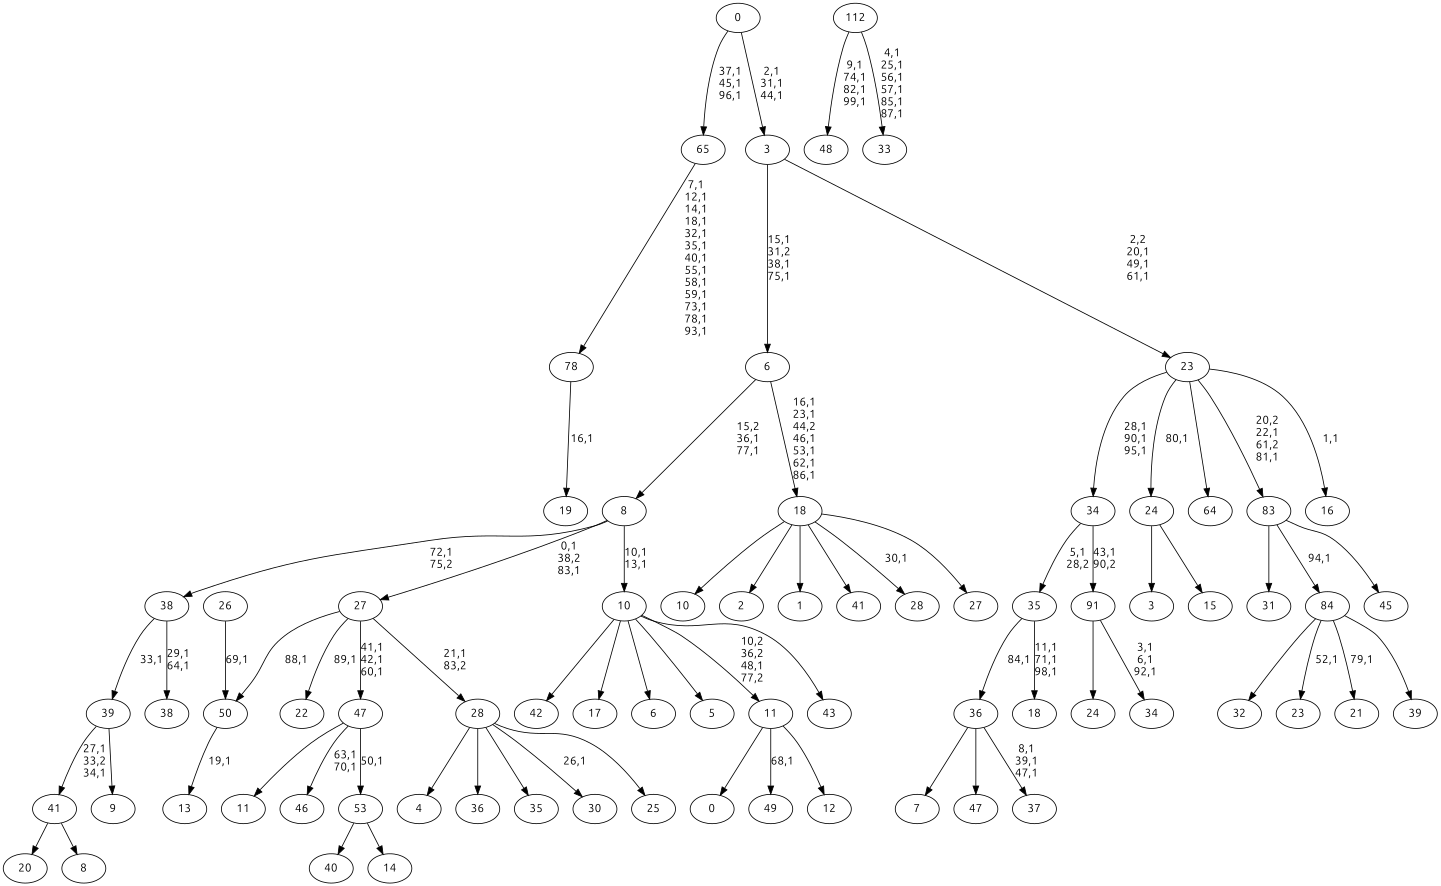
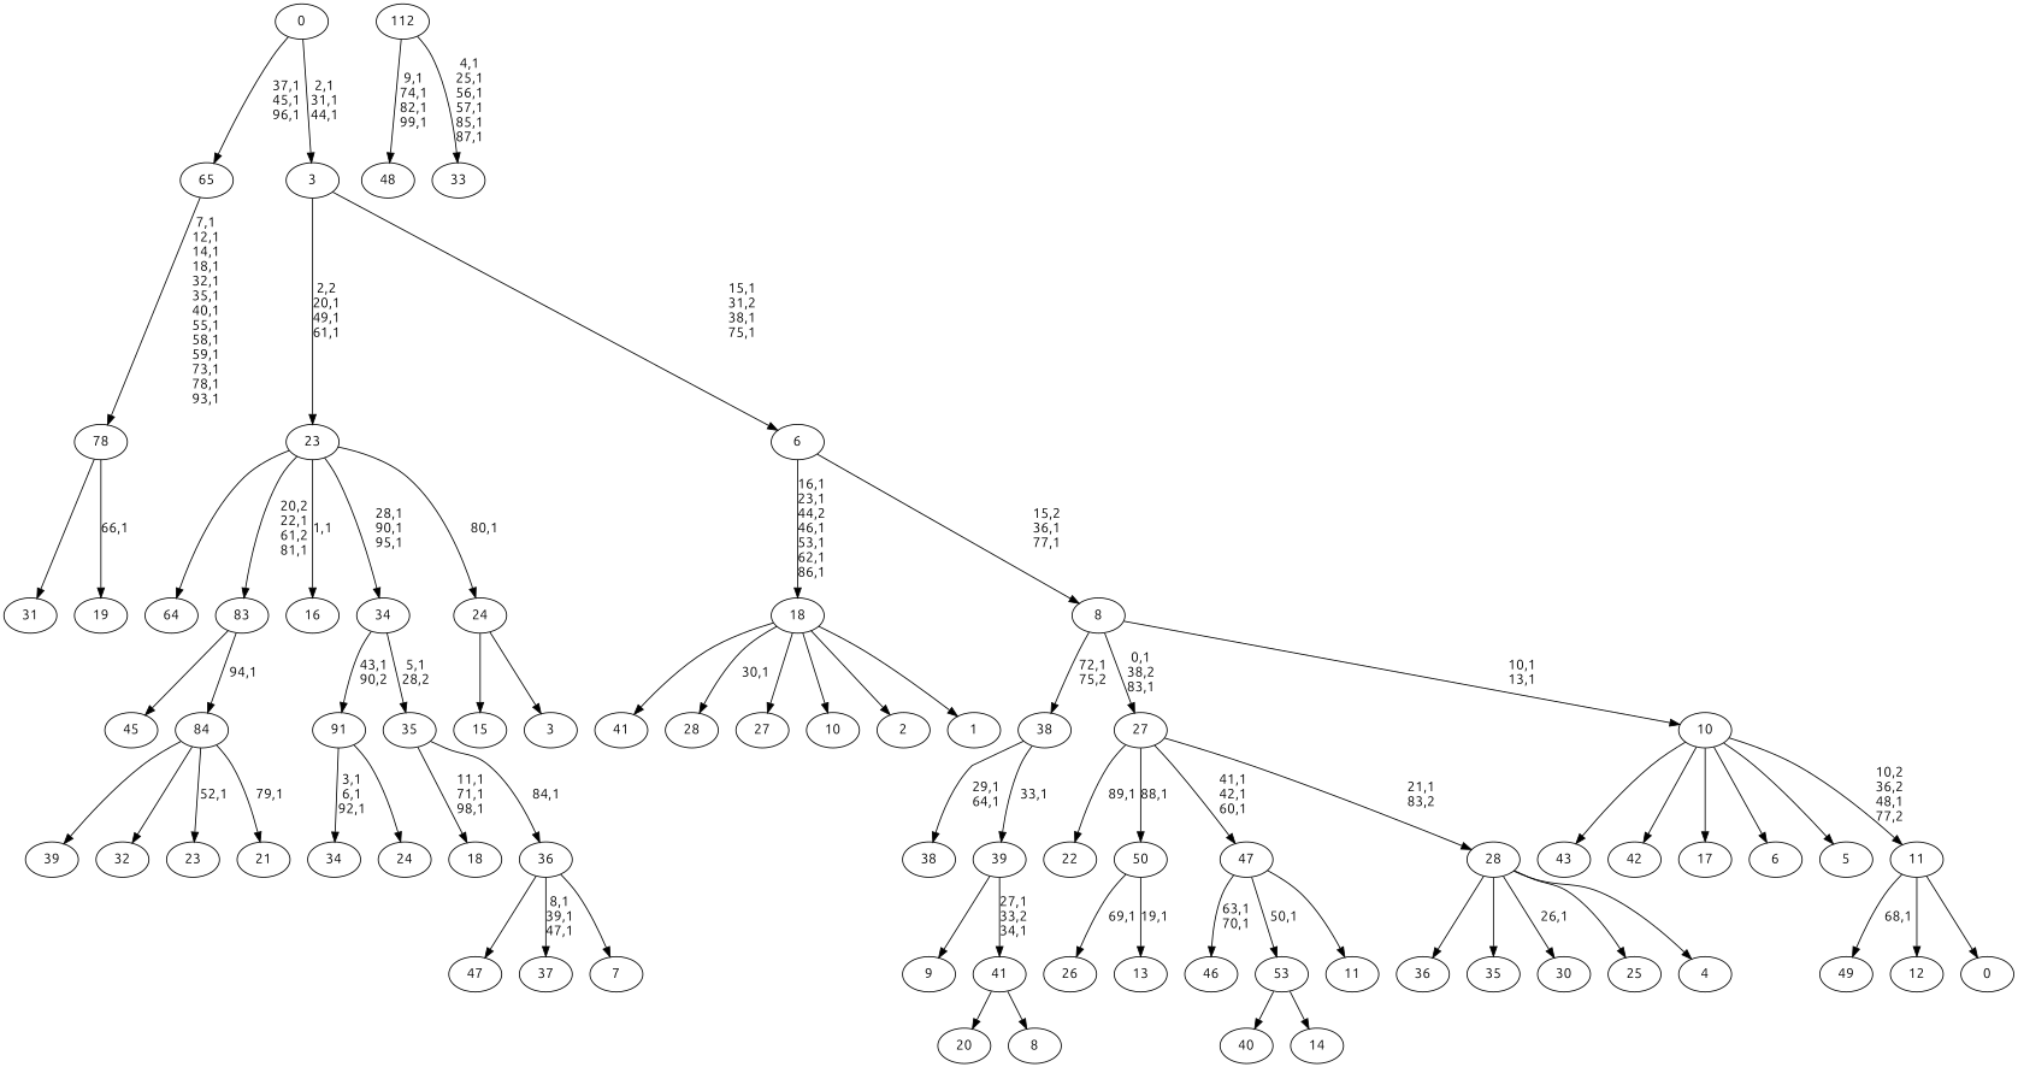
  digraph {
    fontname=Ubuntu
    node [fontname=Ubuntu]
    edge [fontname=Ubuntu]
    n1 [label=49]
    n2 [label=48]
    n3 [label=47]
    n4 [label=46]
    n5 [label=45]
    n6 [label=64]
    n7 [label=43]
    n8 [label=42]
    n9 [label=41]
    n10 [label=40]
    n11 [label=39]
    n12 [label=38]
    n13 [label=37]
    n14 [label=36]
    n15 [label=35]
    n16 [label=34]
    n17 [label=33]
    112
    n19 [label=32]
    n20 [label=31]
    n21 [label=30]
    n22 [label=28]
    n23 [label=27]
    n24 [label=26]
    n25 [label=25]
    n26 [label=24]
    91
    n28 [label=23]
    n29 [label=22]
    n30 [label=21]
    84
    83
    n33 [label=20]
    n34 [label=19]
    78
    65
    n37 [label=18]
    n38 [label=17]
    n39 [label=16]
    n40 [label=15]
    n41 [label=14]
    53
    n43 [label=13]
    50
    n45 [label=12]
    n46 [label=11]
    47
    n48 [label=10]
    n49 [label=9]
    n50 [label=8]
    41
    39
    38
    n54 [label=7]
    36
    35
    34
    n58 [label=6]
    n59 [label=5]
    n60 [label=4]
    28
    27
    n63 [label=3]
    24
    23
    n66 [label=2]
    n67 [label=1]
    18
    n69 [label=0]
    11
    10
    8
    6
    3
    0
    112 -> n2 [label="9,1\n74,1\n82,1\n99,1"]
    112 -> n17 [label="4,1\n25,1\n56,1\n57,1\n85,1\n87,1"]
    91 -> n16 [label="3,1\n6,1\n92,1"]
    91 -> n26
    84 -> n11
    84 -> n19
    84 -> n28 [label="52,1"]
    84 -> n30 [label="79,1"]
    83 -> n5
    83 -> 84 [label="94,1"]
-   83 -> n20
-   78 -> n34 [label="16,1"]
+   78 -> n20
+   78 -> n34 [label="66,1"]
    65 -> 78 [label="7,1\n12,1\n14,1\n18,1\n32,1\n35,1\n40,1\n55,1\n58,1\n59,1\n73,1\n78,1\n93,1"]
    53 -> n10
    53 -> n41
-   n24 -> 50 [label="69,1"]
+   50 -> n24 [label="69,1"]
    50 -> n43 [label="19,1"]
    47 -> n4 [label="63,1\n70,1"]
    47 -> 53 [label="50,1"]
    47 -> n46
    41 -> n33
    41 -> n50
    39 -> n49
    39 -> 41 [label="27,1\n33,2\n34,1"]
    38 -> n12 [label="29,1\n64,1"]
    38 -> 39 [label="33,1"]
    36 -> n3
    36 -> n13 [label="8,1\n39,1\n47,1"]
    36 -> n54
    35 -> n37 [label="11,1\n71,1\n98,1"]
    35 -> 36 [label="84,1"]
    34 -> 91 [label="43,1\n90,2"]
    34 -> 35 [label="5,1\n28,2"]
    28 -> n14
    28 -> n15
    28 -> n21 [label="26,1"]
    28 -> n25
    28 -> n60
    27 -> n29 [label="89,1"]
    27 -> 50 [label="88,1"]
    27 -> 47 [label="41,1\n42,1\n60,1"]
    27 -> 28 [label="21,1\n83,2"]
    24 -> n40
    24 -> n63
    23 -> n6
    23 -> 83 [label="20,2\n22,1\n61,2\n81,1"]
    23 -> n39 [label="1,1"]
    23 -> 34 [label="28,1\n90,1\n95,1"]
    23 -> 24 [label="80,1"]
    18 -> n9
    18 -> n22 [label="30,1"]
    18 -> n23
    18 -> n48
    18 -> n66
    18 -> n67
    11 -> n1 [label="68,1"]
    11 -> n45
    11 -> n69
    10 -> n7
    10 -> n8
    10 -> n38
    10 -> n58
    10 -> n59
    10 -> 11 [label="10,2\n36,2\n48,1\n77,2"]
    8 -> 38 [label="72,1\n75,2"]
    8 -> 27 [label="0,1\n38,2\n83,1"]
    8 -> 10 [label="10,1\n13,1"]
    6 -> 18 [label="16,1\n23,1\n44,2\n46,1\n53,1\n62,1\n86,1"]
    6 -> 8 [label="15,2\n36,1\n77,1"]
    3 -> 23 [label="2,2\n20,1\n49,1\n61,1"]
    3 -> 6 [label="15,1\n31,2\n38,1\n75,1"]
    0 -> 65 [label="37,1\n45,1\n96,1"]
    0 -> 3 [label="2,1\n31,1\n44,1"]
  }
